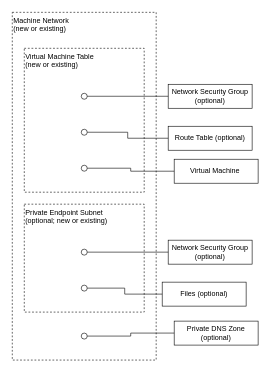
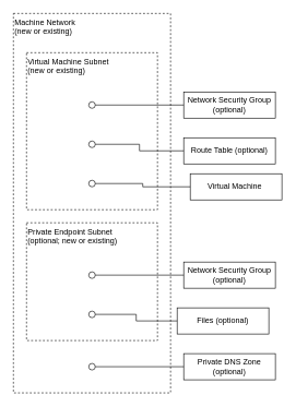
  <mxCell id="0" />
  <mxCell id="1" parent="0" />
  <mxCell id="2" value="Machine Network&amp;nbsp;&lt;div&gt;(new or existing)&lt;/div&gt;" style="rounded=0;whiteSpace=wrap;html=1;fillColor=none;dashed=1;verticalAlign=top;align=left;" vertex="1" parent="1"><mxGeometry x="20" y="20" width="240" height="580" as="geometry" /></mxCell>
- <mxCell id="3" value="Virtual Machine Table&amp;nbsp;&lt;div&gt;(new or existing)&lt;/div&gt;" style="rounded=0;whiteSpace=wrap;html=1;fillColor=none;dashed=1;verticalAlign=top;align=left;" vertex="1" parent="1"><mxGeometry x="40" y="80" width="200" height="240" as="geometry" /></mxCell>
+ <mxCell id="3" value="Virtual Machine Subnet&amp;nbsp;&lt;div&gt;(new or existing)&lt;/div&gt;" style="rounded=0;whiteSpace=wrap;html=1;fillColor=none;dashed=1;verticalAlign=top;align=left;" vertex="1" parent="1"><mxGeometry x="40" y="80" width="200" height="240" as="geometry" /></mxCell>
  <mxCell id="4" value="Private Endpoint Subnet&amp;nbsp;&lt;div&gt;(optional; new or existing)&lt;/div&gt;" style="rounded=0;whiteSpace=wrap;html=1;fillColor=none;dashed=1;verticalAlign=top;align=left;" vertex="1" parent="1"><mxGeometry x="40" y="340" width="200" height="180" as="geometry" /></mxCell>
  <mxCell id="5" style="edgeStyle=orthogonalEdgeStyle;rounded=0;orthogonalLoop=1;jettySize=auto;html=1;entryX=1;entryY=0.5;entryDx=0;entryDy=0;endArrow=none;startFill=0;" edge="1" parent="1" source="6" target="12"><mxGeometry relative="1" as="geometry" /></mxCell>
  <mxCell id="6" value="Route Table (optional)" style="rounded=0;whiteSpace=wrap;html=1;fillColor=none;" vertex="1" parent="1"><mxGeometry x="280" y="210" width="140" height="40" as="geometry" /></mxCell>
  <mxCell id="7" style="edgeStyle=orthogonalEdgeStyle;rounded=0;orthogonalLoop=1;jettySize=auto;html=1;entryX=1;entryY=0.5;entryDx=0;entryDy=0;endArrow=none;startFill=0;" edge="1" parent="1" source="8" target="11"><mxGeometry relative="1" as="geometry" /></mxCell>
  <mxCell id="8" value="Network Security Group (optional)" style="rounded=0;whiteSpace=wrap;html=1;fillColor=none;" vertex="1" parent="1"><mxGeometry x="280" y="140" width="140" height="40" as="geometry" /></mxCell>
  <mxCell id="9" style="edgeStyle=orthogonalEdgeStyle;rounded=0;orthogonalLoop=1;jettySize=auto;html=1;entryX=1;entryY=0.5;entryDx=0;entryDy=0;endArrow=none;startFill=0;" edge="1" parent="1" source="10" target="13"><mxGeometry relative="1" as="geometry" /></mxCell>
  <mxCell id="10" value="Virtual Machine&amp;nbsp;" style="rounded=0;whiteSpace=wrap;html=1;fillColor=none;" vertex="1" parent="1"><mxGeometry x="290" y="265" width="140" height="40" as="geometry" /></mxCell>
  <mxCell id="11" value="" style="ellipse;whiteSpace=wrap;html=1;aspect=fixed;fillColor=none;" vertex="1" parent="1"><mxGeometry x="135" y="155" width="10" height="10" as="geometry" /></mxCell>
  <mxCell id="12" value="" style="ellipse;whiteSpace=wrap;html=1;aspect=fixed;fillColor=none;" vertex="1" parent="1"><mxGeometry x="135" y="215" width="10" height="10" as="geometry" /></mxCell>
  <mxCell id="13" value="" style="ellipse;whiteSpace=wrap;html=1;aspect=fixed;fillColor=none;" vertex="1" parent="1"><mxGeometry x="135" y="275" width="10" height="10" as="geometry" /></mxCell>
  <mxCell id="14" style="edgeStyle=orthogonalEdgeStyle;rounded=0;orthogonalLoop=1;jettySize=auto;html=1;entryX=1;entryY=0.5;entryDx=0;entryDy=0;endArrow=none;startFill=0;" edge="1" parent="1" source="15" target="16"><mxGeometry relative="1" as="geometry" /></mxCell>
  <mxCell id="15" value="Files (optional)" style="rounded=0;whiteSpace=wrap;html=1;fillColor=none;" vertex="1" parent="1"><mxGeometry x="270" y="470" width="140" height="40" as="geometry" /></mxCell>
  <mxCell id="16" value="" style="ellipse;whiteSpace=wrap;html=1;aspect=fixed;fillColor=none;" vertex="1" parent="1"><mxGeometry x="135" y="475" width="10" height="10" as="geometry" /></mxCell>
  <mxCell id="17" style="edgeStyle=orthogonalEdgeStyle;rounded=0;orthogonalLoop=1;jettySize=auto;html=1;entryX=1;entryY=0.5;entryDx=0;entryDy=0;endArrow=none;startFill=0;" edge="1" parent="1" source="18" target="19"><mxGeometry relative="1" as="geometry" /></mxCell>
- <mxCell id="18" value="Private DNS Zone (optional)" style="rounded=0;whiteSpace=wrap;html=1;fillColor=none;" vertex="1" parent="1"><mxGeometry x="290" y="535" width="140" height="40" as="geometry" /></mxCell>
+ <mxCell id="18" value="Private DNS Zone (optional)" style="rounded=0;whiteSpace=wrap;html=1;fillColor=none;" vertex="1" parent="1"><mxGeometry x="280" y="540" width="140" height="40" as="geometry" /></mxCell>
  <mxCell id="19" value="" style="ellipse;whiteSpace=wrap;html=1;aspect=fixed;fillColor=none;" vertex="1" parent="1"><mxGeometry x="135" y="555" width="10" height="10" as="geometry" /></mxCell>
  <mxCell id="20" style="edgeStyle=orthogonalEdgeStyle;rounded=0;orthogonalLoop=1;jettySize=auto;html=1;entryX=1;entryY=0.5;entryDx=0;entryDy=0;endArrow=none;startFill=0;" edge="1" parent="1" source="21" target="22"><mxGeometry relative="1" as="geometry" /></mxCell>
  <mxCell id="21" value="Network Security Group (optional)" style="rounded=0;whiteSpace=wrap;html=1;fillColor=none;" vertex="1" parent="1"><mxGeometry x="280" y="400" width="140" height="40" as="geometry" /></mxCell>
  <mxCell id="22" value="" style="ellipse;whiteSpace=wrap;html=1;aspect=fixed;fillColor=none;" vertex="1" parent="1"><mxGeometry x="135" y="415" width="10" height="10" as="geometry" /></mxCell>
